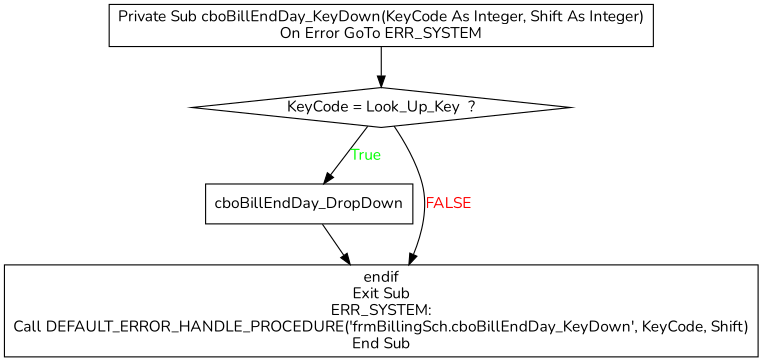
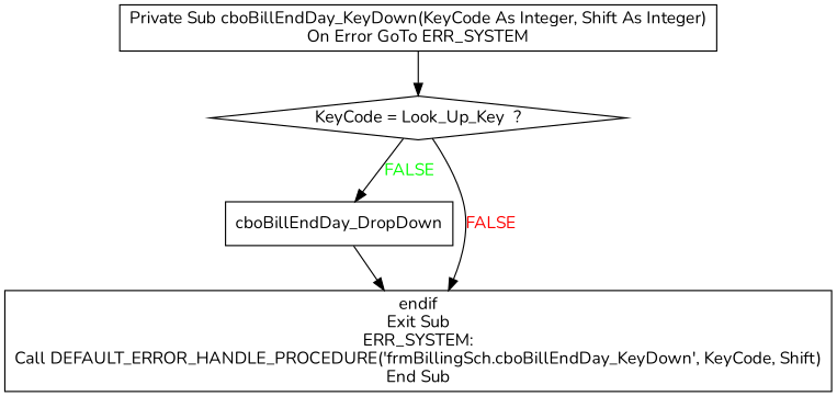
  digraph {
    fontname=Nunito
    node [shape=box fontname=Nunito]
    edge [fontname=Nunito]
    n1 [label="Private Sub cboBillEndDay_KeyDown(KeyCode As Integer, Shift As Integer)\nOn Error GoTo ERR_SYSTEM"]
    n2 [label="KeyCode = Look_Up_Key  ?" shape=diamond]
    n3 [label=cboBillEndDay_DropDown]
    n4 [label="endif\nExit Sub\nERR_SYSTEM:\nCall DEFAULT_ERROR_HANDLE_PROCEDURE('frmBillingSch.cboBillEndDay_KeyDown', KeyCode, Shift)\nEnd Sub"]
    n1 -> n2
-   n2 -> n3 [fontcolor=GREEN label=True]
+   n2 -> n3 [fontcolor=GREEN label=FALSE]
    n2 -> n4 [fontcolor=RED label=FALSE]
    n3 -> n4
  }
